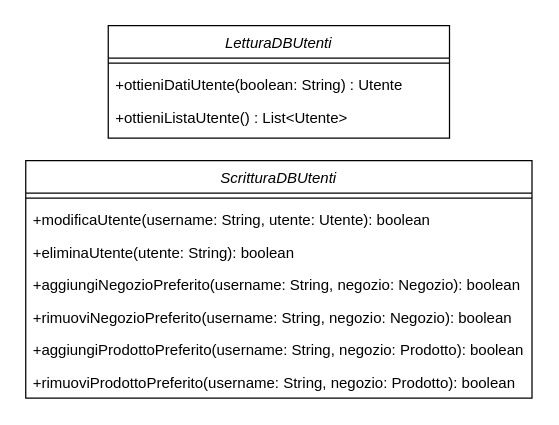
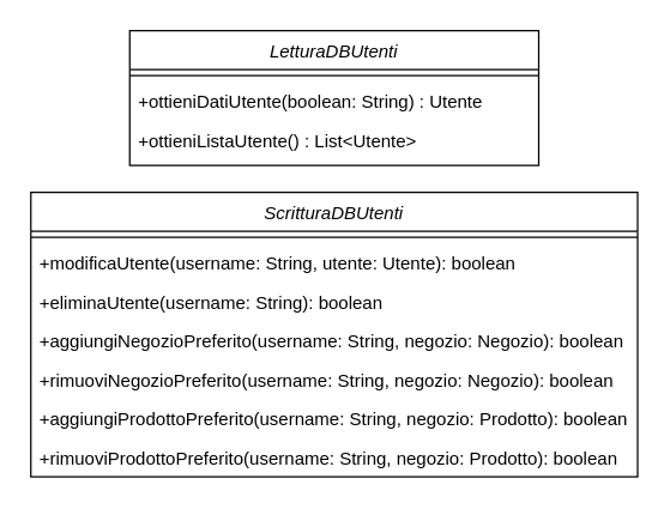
  <mxCell id="0" />
  <mxCell id="1" parent="0" />
  <mxCell id="2" value="ScritturaDBUtenti" style="swimlane;fontStyle=2;align=center;verticalAlign=top;childLayout=stackLayout;horizontal=1;startSize=26;horizontalStack=0;resizeParent=1;resizeLast=0;collapsible=1;marginBottom=0;rounded=0;shadow=0;strokeWidth=1;" parent="1" vertex="1"><mxGeometry x="20" y="128" width="405" height="190" as="geometry"><mxRectangle x="625" y="-1170" width="160" height="26" as="alternateBounds" /></mxGeometry></mxCell>
  <mxCell id="3" value="" style="line;html=1;strokeWidth=1;align=left;verticalAlign=middle;spacingTop=-1;spacingLeft=3;spacingRight=3;rotatable=0;labelPosition=right;points=[];portConstraint=eastwest;" parent="2" vertex="1"><mxGeometry y="26" width="405" height="8" as="geometry" /></mxCell>
  <mxCell id="4" value="+modificaUtente(username: String, utente: Utente): boolean" style="text;align=left;verticalAlign=top;spacingLeft=4;spacingRight=4;overflow=hidden;rotatable=0;points=[[0,0.5],[1,0.5]];portConstraint=eastwest;" parent="2" vertex="1"><mxGeometry y="34" width="405" height="26" as="geometry" /></mxCell>
- <mxCell id="5" value="+eliminaUtente(utente: String): boolean" style="text;align=left;verticalAlign=top;spacingLeft=4;spacingRight=4;overflow=hidden;rotatable=0;points=[[0,0.5],[1,0.5]];portConstraint=eastwest;" vertex="1" parent="2"><mxGeometry y="60" width="405" height="26" as="geometry" /></mxCell>
+ <mxCell id="5" value="+eliminaUtente(username: String): boolean" style="text;align=left;verticalAlign=top;spacingLeft=4;spacingRight=4;overflow=hidden;rotatable=0;points=[[0,0.5],[1,0.5]];portConstraint=eastwest;" vertex="1" parent="2"><mxGeometry y="60" width="405" height="26" as="geometry" /></mxCell>
  <mxCell id="6" value="+aggiungiNegozioPreferito(username: String, negozio: Negozio): boolean" style="text;align=left;verticalAlign=top;spacingLeft=4;spacingRight=4;overflow=hidden;rotatable=0;points=[[0,0.5],[1,0.5]];portConstraint=eastwest;" parent="2" vertex="1"><mxGeometry y="86" width="405" height="26" as="geometry" /></mxCell>
  <mxCell id="7" value="+rimuoviNegozioPreferito(username: String, negozio: Negozio): boolean" style="text;align=left;verticalAlign=top;spacingLeft=4;spacingRight=4;overflow=hidden;rotatable=0;points=[[0,0.5],[1,0.5]];portConstraint=eastwest;" parent="2" vertex="1"><mxGeometry y="112" width="405" height="26" as="geometry" /></mxCell>
  <mxCell id="8" value="+aggiungiProdottoPreferito(username: String, negozio: Prodotto): boolean" style="text;align=left;verticalAlign=top;spacingLeft=4;spacingRight=4;overflow=hidden;rotatable=0;points=[[0,0.5],[1,0.5]];portConstraint=eastwest;" parent="2" vertex="1"><mxGeometry y="138" width="405" height="26" as="geometry" /></mxCell>
  <mxCell id="9" value="+rimuoviProdottoPreferito(username: String, negozio: Prodotto): boolean" style="text;align=left;verticalAlign=top;spacingLeft=4;spacingRight=4;overflow=hidden;rotatable=0;points=[[0,0.5],[1,0.5]];portConstraint=eastwest;" parent="2" vertex="1"><mxGeometry y="164" width="405" height="26" as="geometry" /></mxCell>
  <mxCell id="10" value="LetturaDBUtenti" style="swimlane;fontStyle=2;align=center;verticalAlign=top;childLayout=stackLayout;horizontal=1;startSize=26;horizontalStack=0;resizeParent=1;resizeLast=0;collapsible=1;marginBottom=0;rounded=0;shadow=0;strokeWidth=1;" parent="1" vertex="1"><mxGeometry x="86" y="20" width="273" height="90" as="geometry"><mxRectangle x="260" y="-440" width="160" height="26" as="alternateBounds" /></mxGeometry></mxCell>
  <mxCell id="11" value="" style="line;html=1;strokeWidth=1;align=left;verticalAlign=middle;spacingTop=-1;spacingLeft=3;spacingRight=3;rotatable=0;labelPosition=right;points=[];portConstraint=eastwest;" parent="10" vertex="1"><mxGeometry y="26" width="273" height="8" as="geometry" /></mxCell>
  <mxCell id="12" value="+ottieniDatiUtente(boolean: String) : Utente" style="text;align=left;verticalAlign=top;spacingLeft=4;spacingRight=4;overflow=hidden;rotatable=0;points=[[0,0.5],[1,0.5]];portConstraint=eastwest;" parent="10" vertex="1"><mxGeometry y="34" width="273" height="26" as="geometry" /></mxCell>
  <mxCell id="13" value="+ottieniListaUtente() : List&lt;Utente&gt;" style="text;align=left;verticalAlign=top;spacingLeft=4;spacingRight=4;overflow=hidden;rotatable=0;points=[[0,0.5],[1,0.5]];portConstraint=eastwest;" parent="10" vertex="1"><mxGeometry y="60" width="273" height="26" as="geometry" /></mxCell>
